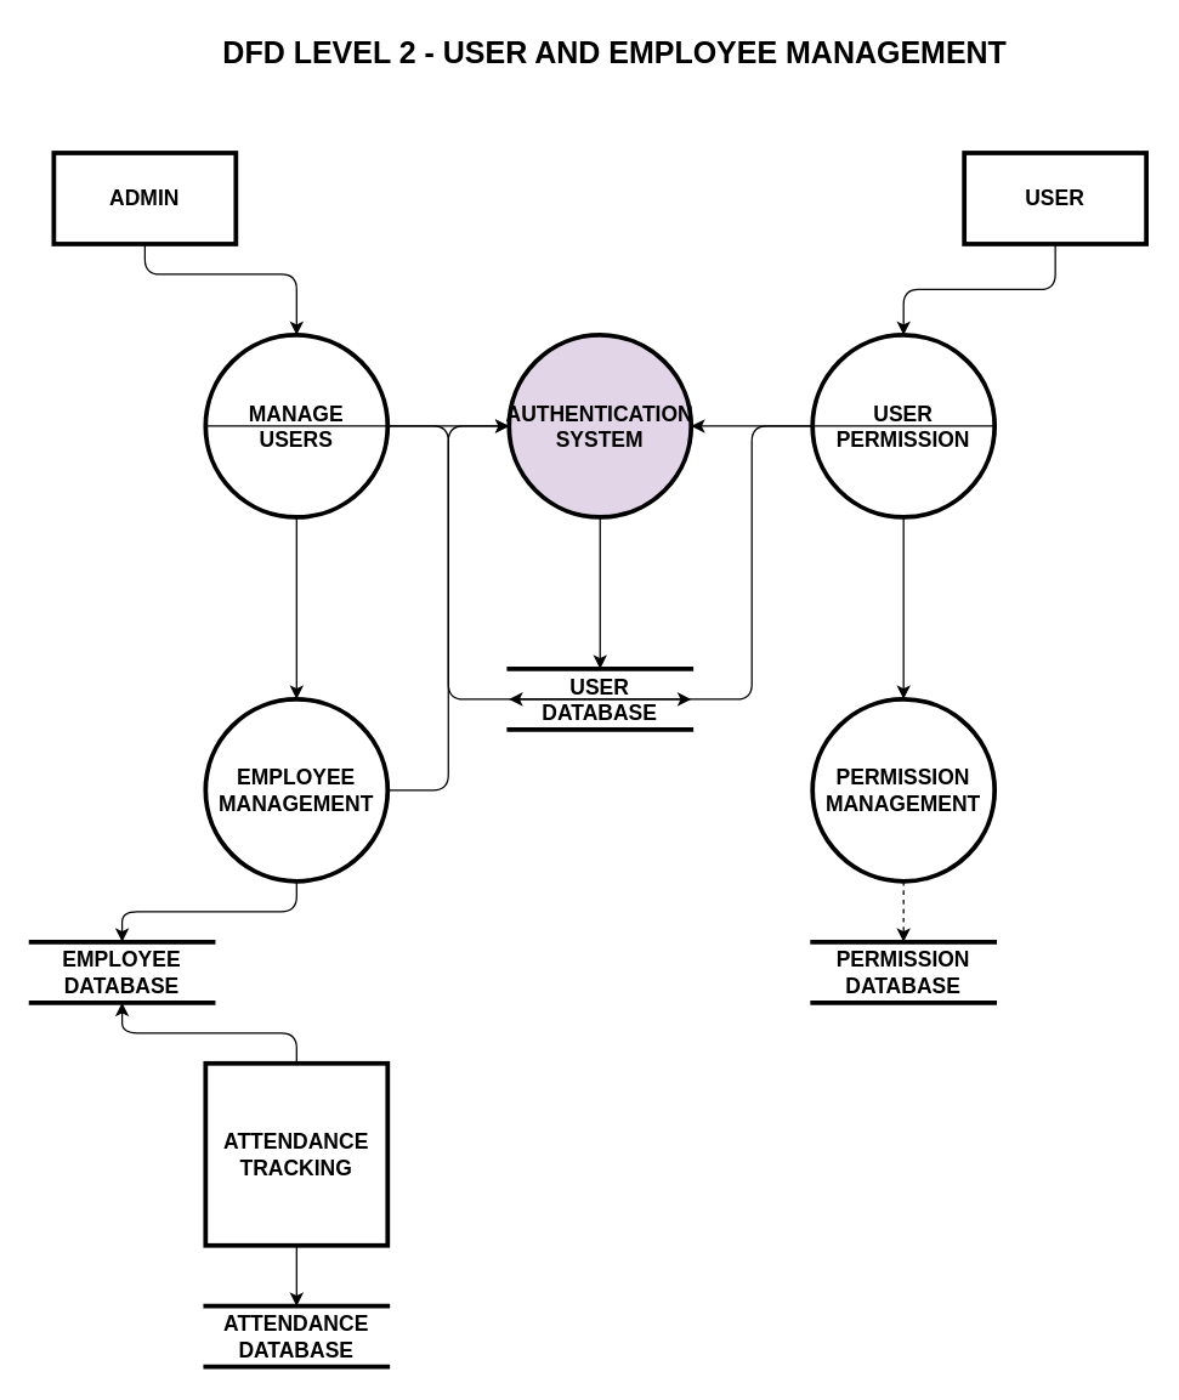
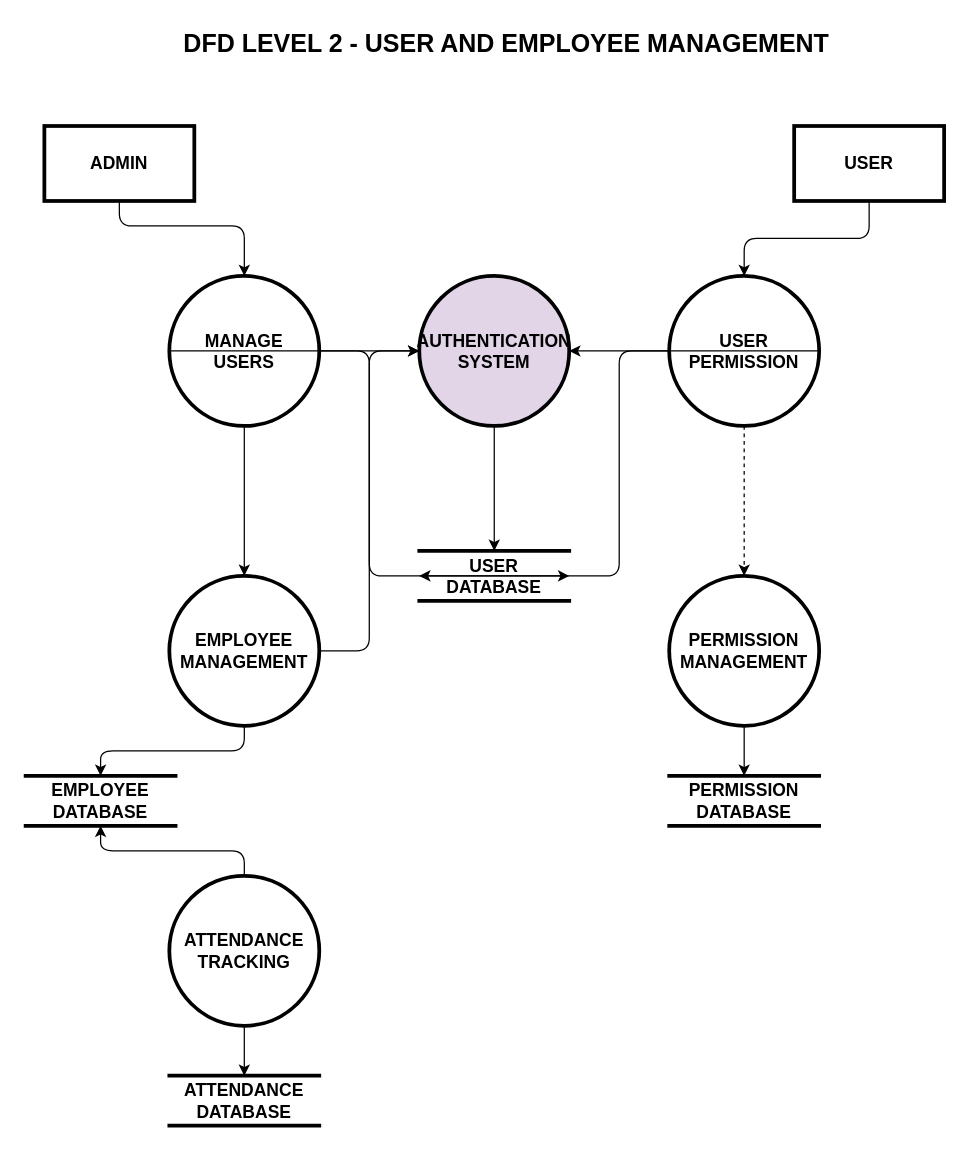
  <mxCell id="0" />
  <mxCell id="1" parent="0" />
  <mxCell id="2" value="ADMIN" style="whiteSpace=wrap;align=center;verticalAlign=middle;fontStyle=1;strokeWidth=3;fillColor=#FFFFFF;fontSize=14;" parent="1" vertex="1"><mxGeometry x="35" y="100" width="120" height="60" as="geometry" /></mxCell>
  <mxCell id="3" value="USER" style="whiteSpace=wrap;align=center;verticalAlign=middle;fontStyle=1;strokeWidth=3;fillColor=#FFFFFF;fontSize=14;" parent="1" vertex="1"><mxGeometry x="635" y="100" width="120" height="60" as="geometry" /></mxCell>
  <mxCell id="4" value="MANAGE&#10;USERS" style="ellipse;whiteSpace=wrap;html=1;aspect=fixed;fontSize=14;fontStyle=1;strokeWidth=3;fillColor=#FFFFFF" parent="1" vertex="1"><mxGeometry x="135" y="220" width="120" height="120" as="geometry" /></mxCell>
  <mxCell id="5" value="USER&#10;PERMISSION" style="ellipse;whiteSpace=wrap;html=1;aspect=fixed;fontSize=14;fontStyle=1;strokeWidth=3;fillColor=#FFFFFF" parent="1" vertex="1"><mxGeometry x="535" y="220" width="120" height="120" as="geometry" /></mxCell>
  <mxCell id="6" value="USER&#10;DATABASE" style="shape=partialRectangle;whiteSpace=wrap;html=1;left=0;right=0;fillColor=none;fontSize=14;fontStyle=1;strokeWidth=3;" parent="1" vertex="1"><mxGeometry x="335" y="440" width="120" height="40" as="geometry" /></mxCell>
  <mxCell id="7" value="AUTHENTICATION&#10;SYSTEM" style="ellipse;whiteSpace=wrap;html=1;aspect=fixed;fontSize=14;fontStyle=1;strokeWidth=3;fillColor=#e1d5e7;" parent="1" vertex="1"><mxGeometry x="335" y="220" width="120" height="120" as="geometry" /></mxCell>
  <mxCell id="8" value="EMPLOYEE&#10;MANAGEMENT" style="ellipse;whiteSpace=wrap;html=1;aspect=fixed;fontSize=14;fontStyle=1;strokeWidth=3;fillColor=#FFFFFF" parent="1" vertex="1"><mxGeometry x="135" y="460" width="120" height="120" as="geometry" /></mxCell>
  <mxCell id="9" value="PERMISSION&#10;MANAGEMENT" style="ellipse;whiteSpace=wrap;html=1;aspect=fixed;fontSize=14;fontStyle=1;strokeWidth=3;fillColor=#FFFFFF" parent="1" vertex="1"><mxGeometry x="535" y="460" width="120" height="120" as="geometry" /></mxCell>
  <mxCell id="10" value="EMPLOYEE&#10;DATABASE" style="shape=partialRectangle;whiteSpace=wrap;html=1;left=0;right=0;fillColor=none;fontSize=14;fontStyle=1;strokeWidth=3;" parent="1" vertex="1"><mxGeometry x="20" y="620" width="120" height="40" as="geometry" /></mxCell>
  <mxCell id="11" value="PERMISSION&#10;DATABASE" style="shape=partialRectangle;whiteSpace=wrap;html=1;left=0;right=0;fillColor=none;fontSize=14;fontStyle=1;strokeWidth=3;" parent="1" vertex="1"><mxGeometry x="535" y="620" width="120" height="40" as="geometry" /></mxCell>
- <mxCell id="12" value="ATTENDANCE&#10;TRACKING" style="whiteSpace=wrap;html=1;aspect=fixed;fontSize=14;fontStyle=1;strokeWidth=3;fillColor=#FFFFFF;rounded=0;" parent="1" vertex="1"><mxGeometry x="135" y="700" width="120" height="120" as="geometry" /></mxCell>
+ <mxCell id="12" value="ATTENDANCE&#10;TRACKING" style="ellipse;whiteSpace=wrap;html=1;aspect=fixed;fontSize=14;fontStyle=1;strokeWidth=3;fillColor=#FFFFFF" parent="1" vertex="1"><mxGeometry x="135" y="700" width="120" height="120" as="geometry" /></mxCell>
  <mxCell id="13" value="ATTENDANCE&#10;DATABASE" style="shape=partialRectangle;whiteSpace=wrap;html=1;left=0;right=0;fillColor=none;fontSize=14;fontStyle=1;strokeWidth=3;" parent="1" vertex="1"><mxGeometry x="135" y="860" width="120" height="40" as="geometry" /></mxCell>
  <mxCell id="14" value="" style="edgeStyle=elbowEdgeStyle;elbow=vertical;exitX=0.5;exitY=1;exitPerimeter=0;entryX=0.5;entryY=0;entryPerimeter=0;fontStyle=1;strokeColor=#000000;strokeWidth=1;html=1;" parent="1" source="2" target="4" edge="1"><mxGeometry width="100" height="100" as="geometry"><mxPoint x="95" y="160" as="sourcePoint" /><mxPoint x="195" y="60" as="targetPoint" /><Array as="points"><mxPoint x="95" y="180" /></Array></mxGeometry></mxCell>
  <mxCell id="15" value="" style="edgeStyle=elbowEdgeStyle;elbow=vertical;exitX=0.5;exitY=1;exitPerimeter=0;entryX=0.5;entryY=0;entryPerimeter=0;fontStyle=1;strokeColor=#000000;strokeWidth=1;html=1;" parent="1" source="3" target="5" edge="1"><mxGeometry width="100" height="100" as="geometry"><mxPoint x="695" y="160" as="sourcePoint" /><mxPoint x="795" y="60" as="targetPoint" /></mxGeometry></mxCell>
  <mxCell id="16" value="" style="edgeStyle=elbowEdgeStyle;elbow=horizontal;exitX=1;exitY=0.5;exitPerimeter=0;entryX=0;entryY=0.5;entryPerimeter=0;fontStyle=1;strokeColor=#000000;strokeWidth=1;html=1;" parent="1" source="4" target="7" edge="1"><mxGeometry width="100" height="100" as="geometry"><mxPoint x="255" y="280" as="sourcePoint" /><mxPoint x="355" y="180" as="targetPoint" /></mxGeometry></mxCell>
  <mxCell id="17" value="" style="edgeStyle=elbowEdgeStyle;elbow=horizontal;exitX=0;exitY=0.5;exitPerimeter=0;entryX=1;entryY=0.5;entryPerimeter=0;fontStyle=1;strokeColor=#000000;strokeWidth=1;html=1;" parent="1" source="5" target="7" edge="1"><mxGeometry width="100" height="100" as="geometry"><mxPoint x="535" y="280" as="sourcePoint" /><mxPoint x="435" y="180" as="targetPoint" /></mxGeometry></mxCell>
  <mxCell id="18" value="" style="edgeStyle=elbowEdgeStyle;elbow=vertical;exitX=0.5;exitY=1;exitPerimeter=0;entryX=0.5;entryY=0;entryPerimeter=0;fontStyle=1;strokeColor=#000000;strokeWidth=1;html=1;" parent="1" source="7" target="6" edge="1"><mxGeometry width="100" height="100" as="geometry"><mxPoint x="395" y="340" as="sourcePoint" /><mxPoint x="495" y="240" as="targetPoint" /></mxGeometry></mxCell>
  <mxCell id="19" value="" style="edgeStyle=elbowEdgeStyle;elbow=vertical;exitX=0.5;exitY=1;exitPerimeter=0;entryX=0.5;entryY=0;entryPerimeter=0;fontStyle=1;strokeColor=#000000;strokeWidth=1;html=1;" parent="1" source="4" target="8" edge="1"><mxGeometry width="100" height="100" as="geometry"><mxPoint x="195" y="340" as="sourcePoint" /><mxPoint x="295" y="240" as="targetPoint" /></mxGeometry></mxCell>
- <mxCell id="20" value="" style="edgeStyle=elbowEdgeStyle;elbow=vertical;exitX=0.5;exitY=1;exitPerimeter=0;entryX=0.5;entryY=0;entryPerimeter=0;fontStyle=1;strokeColor=#000000;strokeWidth=1;html=1;" parent="1" source="5" target="9" edge="1"><mxGeometry width="100" height="100" as="geometry"><mxPoint x="595" y="340" as="sourcePoint" /><mxPoint x="695" y="240" as="targetPoint" /></mxGeometry></mxCell>
+ <mxCell id="20" value="" style="edgeStyle=elbowEdgeStyle;elbow=vertical;exitX=0.5;exitY=1;exitPerimeter=0;entryX=0.5;entryY=0;entryPerimeter=0;fontStyle=1;strokeColor=#000000;strokeWidth=1;html=1;dashed=1;" parent="1" source="5" target="9" edge="1"><mxGeometry width="100" height="100" as="geometry"><mxPoint x="595" y="340" as="sourcePoint" /><mxPoint x="695" y="240" as="targetPoint" /></mxGeometry></mxCell>
  <mxCell id="21" value="" style="edgeStyle=elbowEdgeStyle;elbow=vertical;exitX=0.5;exitY=1;exitPerimeter=0;entryX=0.5;entryY=0;entryPerimeter=0;fontStyle=1;strokeColor=#000000;strokeWidth=1;html=1;" parent="1" source="8" target="10" edge="1"><mxGeometry width="100" height="100" as="geometry"><mxPoint x="195" y="580" as="sourcePoint" /><mxPoint x="295" y="480" as="targetPoint" /></mxGeometry></mxCell>
- <mxCell id="22" value="" style="edgeStyle=elbowEdgeStyle;elbow=vertical;exitX=0.5;exitY=1;exitPerimeter=0;entryX=0.5;entryY=0;entryPerimeter=0;fontStyle=1;strokeColor=#000000;strokeWidth=1;html=1;dashed=1;" parent="1" source="9" target="11" edge="1"><mxGeometry width="100" height="100" as="geometry"><mxPoint x="595" y="580" as="sourcePoint" /><mxPoint x="695" y="480" as="targetPoint" /></mxGeometry></mxCell>
+ <mxCell id="22" value="" style="edgeStyle=elbowEdgeStyle;elbow=vertical;exitX=0.5;exitY=1;exitPerimeter=0;entryX=0.5;entryY=0;entryPerimeter=0;fontStyle=1;strokeColor=#000000;strokeWidth=1;html=1;" parent="1" source="9" target="11" edge="1"><mxGeometry width="100" height="100" as="geometry"><mxPoint x="595" y="580" as="sourcePoint" /><mxPoint x="695" y="480" as="targetPoint" /></mxGeometry></mxCell>
  <mxCell id="23" value="" style="edgeStyle=elbowEdgeStyle;elbow=vertical;exitX=0.5;exitY=1;exitPerimeter=0;entryX=0.5;entryY=0;entryPerimeter=0;fontStyle=1;strokeColor=#000000;strokeWidth=1;html=1;" parent="1" source="12" target="13" edge="1"><mxGeometry width="100" height="100" as="geometry"><mxPoint x="195" y="820" as="sourcePoint" /><mxPoint x="295" y="720" as="targetPoint" /></mxGeometry></mxCell>
  <mxCell id="24" value="" style="edgeStyle=elbowEdgeStyle;elbow=vertical;exitX=0.5;exitY=0;exitPerimeter=0;entryX=0.5;entryY=1;entryPerimeter=0;fontStyle=1;strokeColor=#000000;strokeWidth=1;html=1;" parent="1" source="12" target="10" edge="1"><mxGeometry width="100" height="100" as="geometry"><mxPoint x="195" y="700" as="sourcePoint" /><mxPoint x="295" y="600" as="targetPoint" /></mxGeometry></mxCell>
  <mxCell id="25" value="" style="edgeStyle=elbowEdgeStyle;elbow=horizontal;exitX=1;exitY=0.5;exitPerimeter=0;fontStyle=1;strokeColor=#000000;strokeWidth=1;html=1;" parent="1" source="8" target="7" edge="1"><mxGeometry width="100" height="100" as="geometry"><mxPoint x="255" y="520" as="sourcePoint" /><mxPoint x="355" y="420" as="targetPoint" /></mxGeometry></mxCell>
  <mxCell id="26" value="" style="edgeStyle=elbowEdgeStyle;elbow=horizontal;exitX=0;exitY=0.5;exitPerimeter=0;entryX=1;entryY=0.5;entryPerimeter=0;fontStyle=1;strokeColor=#000000;strokeWidth=1;html=1;" parent="1" source="4" target="6" edge="1"><mxGeometry width="100" height="100" as="geometry"><mxPoint x="255" y="280" as="sourcePoint" /><mxPoint x="355" y="280" as="targetPoint" /><Array as="points"><mxPoint x="295" y="330" /></Array></mxGeometry></mxCell>
  <mxCell id="27" value="" style="edgeStyle=elbowEdgeStyle;elbow=horizontal;exitX=1;exitY=0.5;exitPerimeter=0;entryX=0;entryY=0.5;entryPerimeter=0;fontStyle=1;strokeColor=#000000;strokeWidth=1;html=1;" parent="1" source="5" target="6" edge="1"><mxGeometry width="100" height="100" as="geometry"><mxPoint x="535" y="280" as="sourcePoint" /><mxPoint x="435" y="280" as="targetPoint" /><Array as="points"><mxPoint x="495" y="330" /></Array></mxGeometry></mxCell>
  <mxCell id="28" value="DFD LEVEL 2 - USER AND EMPLOYEE MANAGEMENT" style="text;spacingTop=-5;align=center;fontSize=20;fontStyle=1" parent="1" vertex="1"><mxGeometry x="165" y="20" width="480" height="40" as="geometry" /></mxCell>
